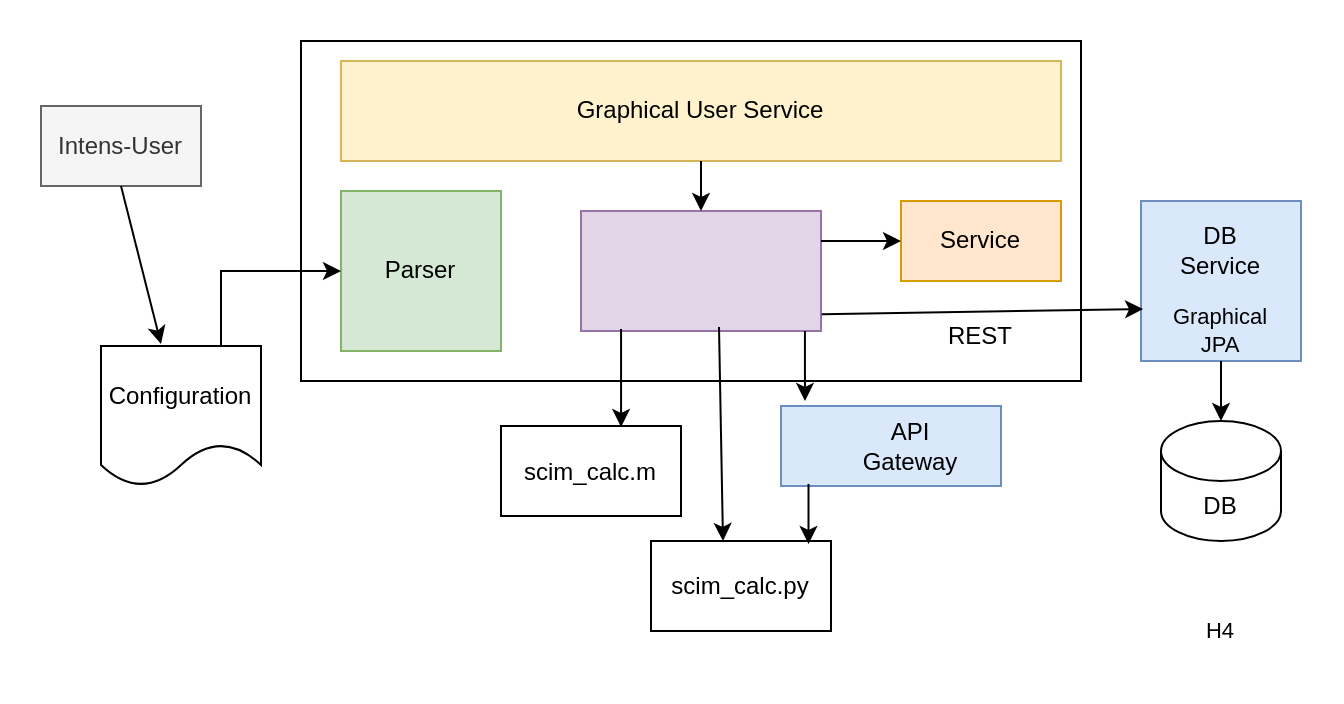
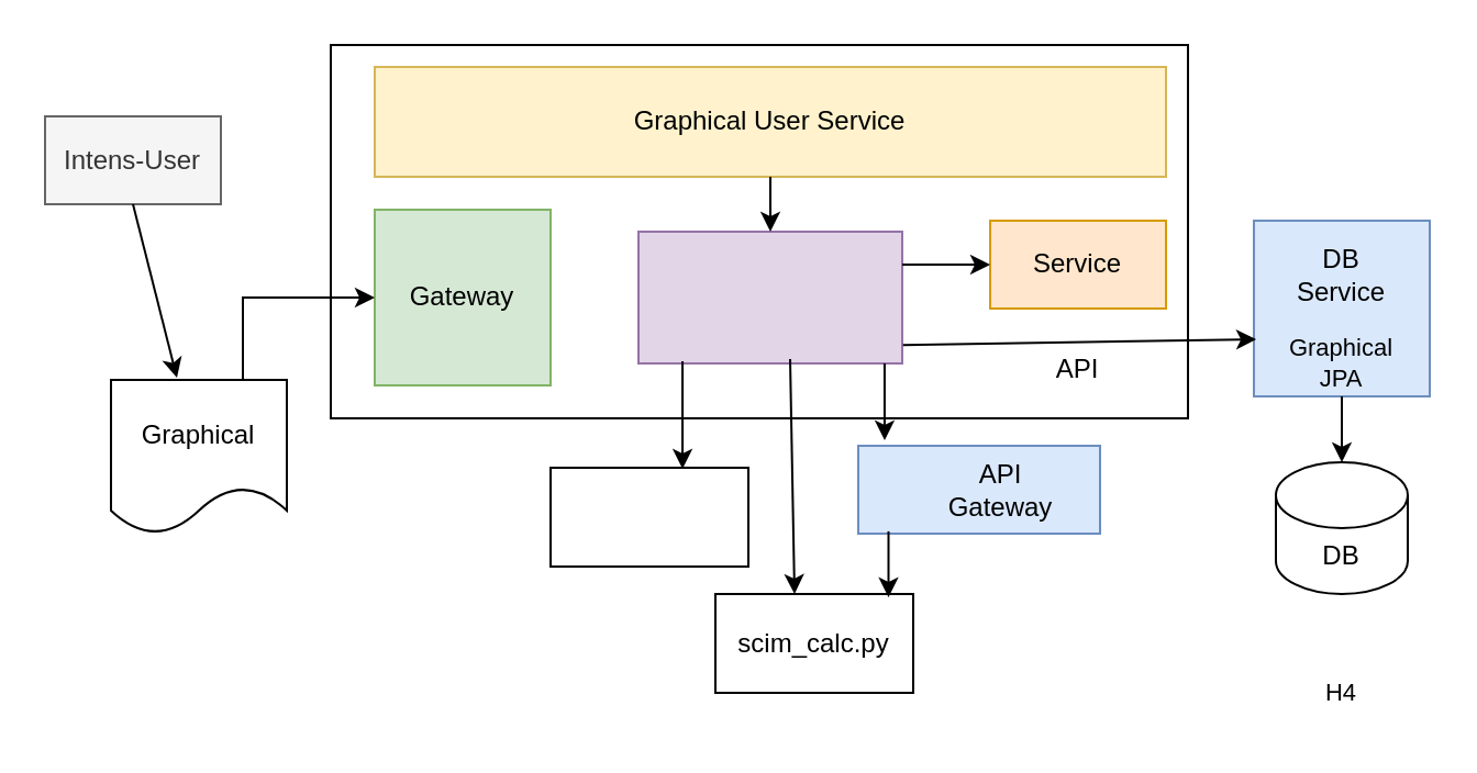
  <mxCell id="0" />
  <mxCell id="1" parent="0" />
  <mxCell id="2" value="" style="rounded=0;whiteSpace=wrap;html=1;" parent="1" vertex="1"><mxGeometry x="150" width="390" height="170" as="geometry" y="20" /></mxCell>
  <mxCell id="3" value="DB" style="shape=cylinder3;whiteSpace=wrap;html=1;boundedLbl=1;backgroundOutline=1;size=15;" parent="1" vertex="1"><mxGeometry x="580" y="210" width="60" height="60" as="geometry" /></mxCell>
  <mxCell id="4" value="" style="shape=document;whiteSpace=wrap;html=1;boundedLbl=1;" parent="1" vertex="1"><mxGeometry x="50" y="172.5" width="80" height="70" as="geometry" /></mxCell>
  <mxCell id="5" value="" style="rounded=0;whiteSpace=wrap;html=1;fillColor=#fff2cc;strokeColor=#d6b656;" parent="1" vertex="1"><mxGeometry x="170" y="30" width="360" height="50" as="geometry" /></mxCell>
  <mxCell id="6" value="" style="rounded=0;whiteSpace=wrap;html=1;fillColor=#d5e8d4;strokeColor=#82b366;" parent="1" vertex="1"><mxGeometry x="170" y="95" width="80" height="80" as="geometry" /></mxCell>
  <mxCell id="7" value="" style="rounded=0;whiteSpace=wrap;html=1;fillColor=#e1d5e7;strokeColor=#9673a6;" parent="1" vertex="1"><mxGeometry x="290" y="105" width="120" height="60" as="geometry" /></mxCell>
  <mxCell id="8" value="" style="rounded=0;whiteSpace=wrap;html=1;fillColor=#ffe6cc;strokeColor=#d79b00;" parent="1" vertex="1"><mxGeometry x="450" y="100" width="80" height="40" as="geometry" /></mxCell>
  <mxCell id="9" value="" style="whiteSpace=wrap;html=1;aspect=fixed;fillColor=#dae8fc;strokeColor=#6c8ebf;" parent="1" vertex="1"><mxGeometry x="570" y="100" width="80" height="80" as="geometry" /></mxCell>
  <mxCell id="10" value="" style="rounded=0;whiteSpace=wrap;html=1;" parent="1" vertex="1"><mxGeometry x="325" y="270" width="90" height="45" as="geometry" /></mxCell>
- <mxCell id="11" value="Parser" style="text;html=1;strokeColor=none;fillColor=none;align=center;verticalAlign=middle;whiteSpace=wrap;rounded=0;" parent="1" vertex="1"><mxGeometry x="180" y="120" width="60" height="30" as="geometry" /></mxCell>
+ <mxCell id="11" value="Gateway" style="text;html=1;strokeColor=none;fillColor=none;align=center;verticalAlign=middle;whiteSpace=wrap;rounded=0;" parent="1" vertex="1"><mxGeometry x="180" y="120" width="60" height="30" as="geometry" /></mxCell>
  <mxCell id="12" value="Service" style="text;html=1;strokeColor=none;fillColor=none;align=center;verticalAlign=middle;whiteSpace=wrap;rounded=0;" parent="1" vertex="1"><mxGeometry x="465" y="92.5" width="50" height="55" as="geometry" /></mxCell>
  <mxCell id="13" value="DB Service" style="text;html=1;strokeColor=none;fillColor=none;align=center;verticalAlign=middle;whiteSpace=wrap;rounded=0;" parent="1" vertex="1"><mxGeometry x="580" y="110" width="60" height="30" as="geometry" /></mxCell>
  <mxCell id="14" value="Graphical User Service" style="text;html=1;strokeColor=none;fillColor=none;align=center;verticalAlign=middle;whiteSpace=wrap;rounded=0;" parent="1" vertex="1"><mxGeometry x="280" y="40" width="140" height="30" as="geometry" /></mxCell>
- <mxCell id="15" value="Configuration" style="text;html=1;strokeColor=none;fillColor=none;align=center;verticalAlign=middle;whiteSpace=wrap;rounded=0;" parent="1" vertex="1"><mxGeometry x="60" y="182.5" width="60" height="30" as="geometry" /></mxCell>
+ <mxCell id="15" value="Graphical" style="text;html=1;strokeColor=none;fillColor=none;align=center;verticalAlign=middle;whiteSpace=wrap;rounded=0;" parent="1" vertex="1"><mxGeometry x="60" y="182.5" width="60" height="30" as="geometry" /></mxCell>
  <mxCell id="16" value="scim_calc.py" style="text;html=1;strokeColor=none;fillColor=none;align=center;verticalAlign=middle;whiteSpace=wrap;rounded=0;" parent="1" vertex="1"><mxGeometry x="340" y="277.5" width="60" height="30" as="geometry" /></mxCell>
  <mxCell id="17" value="" style="endArrow=none;html=1;rounded=0;entryX=0.5;entryY=1;entryDx=0;entryDy=0;exitX=0.5;exitY=0;exitDx=0;exitDy=0;startArrow=classic;startFill=1;" parent="1" source="7" target="5" edge="1"><mxGeometry width="50" height="50" relative="1" as="geometry"><mxPoint x="320" y="250" as="sourcePoint" /><mxPoint x="370" y="200" as="targetPoint" /></mxGeometry></mxCell>
  <mxCell id="18" value="" style="endArrow=none;html=1;rounded=0;exitX=0;exitY=0.5;exitDx=0;exitDy=0;startArrow=classic;startFill=1;entryX=1;entryY=0.25;entryDx=0;entryDy=0;" parent="1" source="8" target="7" edge="1"><mxGeometry width="50" height="50" relative="1" as="geometry"><mxPoint x="320" y="250" as="sourcePoint" /><mxPoint x="370" y="200" as="targetPoint" /></mxGeometry></mxCell>
  <mxCell id="19" value="" style="endArrow=none;html=1;rounded=0;entryX=1.003;entryY=0.861;entryDx=0;entryDy=0;exitX=0.013;exitY=0.675;exitDx=0;exitDy=0;startArrow=classic;startFill=1;entryPerimeter=0;exitPerimeter=0;" parent="1" source="9" target="7" edge="1"><mxGeometry width="50" height="50" relative="1" as="geometry"><mxPoint x="320" y="250" as="sourcePoint" /><mxPoint x="370" y="200" as="targetPoint" /><Array as="points" /></mxGeometry></mxCell>
  <mxCell id="20" value="" style="endArrow=none;html=1;rounded=0;entryX=0.5;entryY=1;entryDx=0;entryDy=0;startArrow=classic;startFill=1;" parent="1" source="3" target="9" edge="1"><mxGeometry width="50" height="50" relative="1" as="geometry"><mxPoint x="340" y="250" as="sourcePoint" /><mxPoint x="390" y="200" as="targetPoint" /></mxGeometry></mxCell>
  <mxCell id="21" value="" style="endArrow=classic;html=1;rounded=0;entryX=0;entryY=0.5;entryDx=0;entryDy=0;exitX=0.75;exitY=0;exitDx=0;exitDy=0;" parent="1" source="4" target="6" edge="1"><mxGeometry width="50" height="50" relative="1" as="geometry"><mxPoint x="340" y="250" as="sourcePoint" /><mxPoint x="390" y="200" as="targetPoint" /><Array as="points"><mxPoint x="110" y="135" /></Array></mxGeometry></mxCell>
  <mxCell id="22" value="&lt;div&gt;Intens-User&lt;/div&gt;" style="rounded=0;whiteSpace=wrap;html=1;fillColor=#f5f5f5;fontColor=#333333;strokeColor=#666666;" parent="1" vertex="1"><mxGeometry x="20" y="52.5" width="80" height="40" as="geometry" /></mxCell>
  <mxCell id="23" value="" style="endArrow=classic;html=1;rounded=0;exitX=0.5;exitY=1;exitDx=0;exitDy=0;entryX=0.375;entryY=-0.014;entryDx=0;entryDy=0;entryPerimeter=0;" parent="1" source="22" target="4" edge="1"><mxGeometry width="50" height="50" relative="1" as="geometry"><mxPoint x="340" y="250" as="sourcePoint" /><mxPoint x="390" y="200" as="targetPoint" /></mxGeometry></mxCell>
  <mxCell id="24" value="&lt;div style=&quot;font-size: 11px;&quot;&gt;Graphical&lt;/div&gt;&lt;div style=&quot;font-size: 11px;&quot;&gt;JPA&lt;br&gt;&lt;/div&gt;" style="text;html=1;strokeColor=none;fillColor=none;align=center;verticalAlign=middle;whiteSpace=wrap;rounded=0;" parent="1" vertex="1"><mxGeometry x="580" y="150" width="60" height="30" as="geometry" /></mxCell>
  <mxCell id="25" value="H4" style="text;html=1;strokeColor=none;fillColor=none;align=center;verticalAlign=middle;whiteSpace=wrap;rounded=0;fontSize=11;" parent="1" vertex="1"><mxGeometry x="580" y="300" width="60" height="30" as="geometry" /></mxCell>
- <mxCell id="26" value="REST" style="text;html=1;strokeColor=none;fillColor=none;align=center;verticalAlign=middle;whiteSpace=wrap;rounded=0;" parent="1" vertex="1"><mxGeometry x="460" y="155" width="60" height="25" as="geometry" /></mxCell>
+ <mxCell id="26" value="API" style="text;html=1;strokeColor=none;fillColor=none;align=center;verticalAlign=middle;whiteSpace=wrap;rounded=0;" parent="1" vertex="1"><mxGeometry x="460" y="155" width="60" height="25" as="geometry" /></mxCell>
  <mxCell id="27" value="" style="rounded=0;whiteSpace=wrap;html=1;fillColor=#dae8fc;strokeColor=#6c8ebf;" parent="1" vertex="1"><mxGeometry x="390" y="202.5" width="110" height="40" as="geometry" /></mxCell>
  <mxCell id="28" value="API Gateway" style="text;html=1;align=center;verticalAlign=middle;whiteSpace=wrap;rounded=0;" parent="1" vertex="1"><mxGeometry x="425" y="207.5" width="60" height="30" as="geometry" /></mxCell>
  <mxCell id="29" value="" style="endArrow=classic;html=1;rounded=0;exitX=0.933;exitY=1;exitDx=0;exitDy=0;exitPerimeter=0;" parent="1" source="7" edge="1"><mxGeometry width="50" height="50" relative="1" as="geometry"><mxPoint x="290" y="210" as="sourcePoint" /><mxPoint x="402" y="200" as="targetPoint" /></mxGeometry></mxCell>
  <mxCell id="30" value="" style="endArrow=classic;html=1;rounded=0;entryX=0.4;entryY=0;entryDx=0;entryDy=0;entryPerimeter=0;exitX=0.575;exitY=0.967;exitDx=0;exitDy=0;exitPerimeter=0;" edge="1" parent="1" source="7" target="10"><mxGeometry width="50" height="50" relative="1" as="geometry"><mxPoint x="250" y="320" as="sourcePoint" /><mxPoint x="380" y="410" as="targetPoint" /></mxGeometry></mxCell>
  <mxCell id="31" value="" style="rounded=0;whiteSpace=wrap;html=1;" vertex="1" parent="1"><mxGeometry x="250" y="212.5" width="90" height="45" as="geometry" /></mxCell>
  <mxCell id="32" value="" style="endArrow=classic;html=1;rounded=0;exitX=0.167;exitY=0.983;exitDx=0;exitDy=0;exitPerimeter=0;entryX=0.667;entryY=0.011;entryDx=0;entryDy=0;entryPerimeter=0;" edge="1" parent="1" source="7" target="31"><mxGeometry width="50" height="50" relative="1" as="geometry"><mxPoint x="330" y="460" as="sourcePoint" /><mxPoint x="380" y="410" as="targetPoint" /></mxGeometry></mxCell>
- <mxCell id="33" value="&lt;div&gt;scim_calc.m&lt;/div&gt;&lt;div&gt;&lt;br&gt;&lt;/div&gt;" style="text;html=1;strokeColor=none;fillColor=none;align=center;verticalAlign=middle;whiteSpace=wrap;rounded=0;" vertex="1" parent="1"><mxGeometry x="265" y="227.5" width="60" height="30" as="geometry" /></mxCell>
  <mxCell id="34" value="" style="endArrow=classic;html=1;rounded=0;exitX=0.125;exitY=0.974;exitDx=0;exitDy=0;exitPerimeter=0;entryX=0.875;entryY=0.033;entryDx=0;entryDy=0;entryPerimeter=0;" edge="1" parent="1" source="27" target="10"><mxGeometry width="50" height="50" relative="1" as="geometry"><mxPoint x="370" y="400" as="sourcePoint" /><mxPoint x="420" y="350" as="targetPoint" /></mxGeometry></mxCell>
